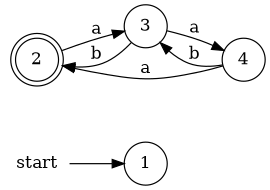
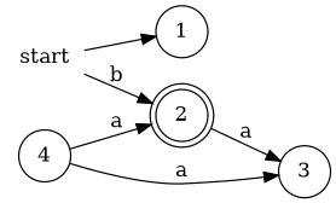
  digraph {
    rankdir=LR
    node [shape=circle]
    start [shape=none]
    1
    2 [shape=doublecircle]
    3
    4
    start -> 1
    2 -> 3 [label=a]
-   3 -> 2 [label=b]
-   3 -> 4 [label=a]
+   start -> 2 [label=b]
    4 -> 2 [label=a]
-   4 -> 3 [label=b]
+   4 -> 3 [label=a]
  }
